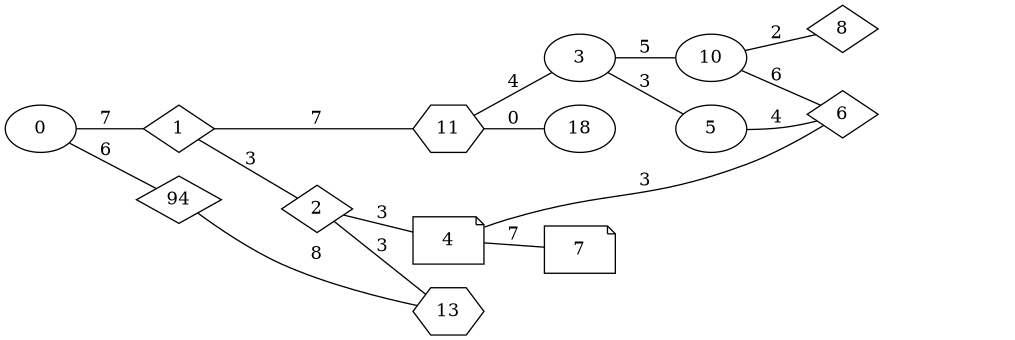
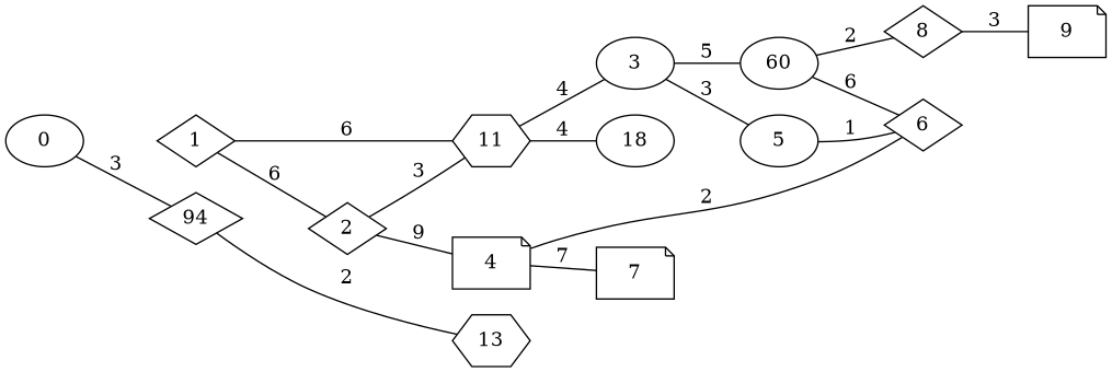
  graph {
    rankdir=LR
    node [habit=8 shape=ellipse x=9 y=5]
    edge [weight=3]
    0 [habit=1 x=3 y=3]
    1 [shape=diamond x=6 y=4]
    n3 [habit=7 label=94 shape=diamond x=1 y=4]
    2 [shape=diamond x=5]
    11 [habit=6 shape=hexagon x=8 y=2]
    13 [base=2 habit=9 shape=hexagon x=3]
    4 [habit=9 shape=note x=7 y=6]
    3 [habit=5 x=4 y=7]
    n9 [habit=5 label=18 y=1]
    5 [base=1 x=5 y=8]
-   10 [habit=3 x=4 y=9]
+   10 [habit=3 x=4 y=9 label=60]
    7 [habit=1 shape=note]
    6 [habit=3 shape=diamond x=7 y=8]
    8 [habit=2 shape=diamond y=9]
-   0 -- 1 [label=7 weight=7]
-   0 -- n3 [label=6 weight=6]
-   1 -- 2 [label=3]
-   1 -- 11 [label=7 weight=6]
-   n3 -- 13 [label=8 weight=2]
-   2 -- 13 [label=3]
-   2 -- 4 [label=3]
+   9 [habit=11 shape=note x=10 y=10]
+   0 -- n3 [label=3 weight=6]
+   1 -- 2 [label=6]
+   1 -- 11 [label=6 weight=6]
+   n3 -- 13 [label=2 weight=2]
+   2 -- 11 [label=3]
+   2 -- 4 [label=9]
    11 -- 3 [label=4 weight=4]
-   11 -- n9 [label=0 weight=4]
+   11 -- n9 [label=4 weight=4]
    4 -- 7 [label=7 weight=7]
-   4 -- 6 [label=3 weight=2]
+   4 -- 6 [label=2 weight=2]
    3 -- 5 [label=3 weight=1]
    3 -- 10 [label=5 weight=5]
-   5 -- 6 [label=4 weight=4]
+   5 -- 6 [label=1 weight=4]
    10 -- 6 [label=6 weight=6]
    10 -- 8 [label=2 weight=2]
+   8 -- 9 [label=3]
  }
